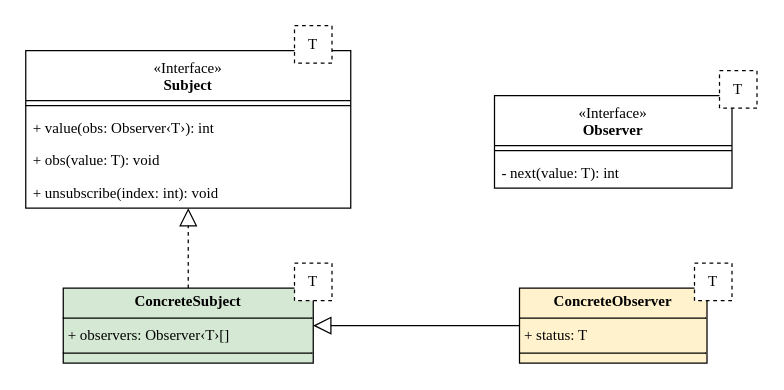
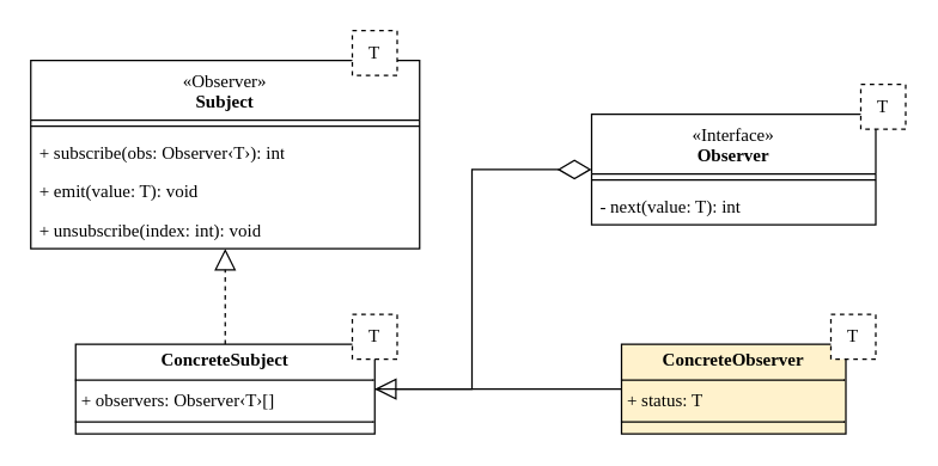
  <mxCell id="0" />
  <mxCell id="1" parent="0" />
- <mxCell id="2" value="&lt;span style=&quot;font-weight: normal;&quot;&gt;«Interface»&lt;/span&gt;&lt;br&gt;Subject&lt;div&gt;&lt;/div&gt;" style="swimlane;fontStyle=1;align=center;verticalAlign=top;childLayout=stackLayout;horizontal=1;startSize=40;horizontalStack=0;resizeParent=1;resizeParentMax=0;resizeLast=0;collapsible=1;marginBottom=0;whiteSpace=wrap;html=1;fontFamily=Fira Mono;" vertex="1" parent="1"><mxGeometry x="20" y="40" width="260" height="126" as="geometry"><mxRectangle x="350" y="250" width="100" height="40" as="alternateBounds" /></mxGeometry></mxCell>
+ <mxCell id="2" value="&lt;span style=&quot;font-weight: normal;&quot;&gt;«Observer»&lt;/span&gt;&lt;br&gt;Subject&lt;div&gt;&lt;/div&gt;" style="swimlane;fontStyle=1;align=center;verticalAlign=top;childLayout=stackLayout;horizontal=1;startSize=40;horizontalStack=0;resizeParent=1;resizeParentMax=0;resizeLast=0;collapsible=1;marginBottom=0;whiteSpace=wrap;html=1;fontFamily=Fira Mono;" vertex="1" parent="1"><mxGeometry x="20" y="40" width="260" height="126" as="geometry"><mxRectangle x="350" y="250" width="100" height="40" as="alternateBounds" /></mxGeometry></mxCell>
  <mxCell id="3" value="" style="line;strokeWidth=1;align=left;verticalAlign=middle;spacingTop=-1;spacingLeft=3;spacingRight=3;rotatable=0;labelPosition=right;points=[];portConstraint=eastwest;fontFamily=Fira Mono;" vertex="1" parent="2"><mxGeometry y="40" width="260" height="8" as="geometry" /></mxCell>
- <mxCell id="4" value="+ value(obs: Observer‹T›): int" style="text;align=left;verticalAlign=top;spacingLeft=4;spacingRight=4;overflow=hidden;rotatable=0;points=[[0,0.5],[1,0.5]];portConstraint=eastwest;whiteSpace=wrap;html=1;fontFamily=Fira Mono;" vertex="1" parent="2"><mxGeometry y="48" width="260" height="26" as="geometry" /></mxCell>
- <mxCell id="5" value="+ obs(value: T): void" style="text;align=left;verticalAlign=top;spacingLeft=4;spacingRight=4;overflow=hidden;rotatable=0;points=[[0,0.5],[1,0.5]];portConstraint=eastwest;whiteSpace=wrap;html=1;fontFamily=Fira Mono;" vertex="1" parent="2"><mxGeometry y="74" width="260" height="26" as="geometry" /></mxCell>
+ <mxCell id="4" value="+ subscribe(obs: Observer‹T›): int" style="text;align=left;verticalAlign=top;spacingLeft=4;spacingRight=4;overflow=hidden;rotatable=0;points=[[0,0.5],[1,0.5]];portConstraint=eastwest;whiteSpace=wrap;html=1;fontFamily=Fira Mono;" vertex="1" parent="2"><mxGeometry y="48" width="260" height="26" as="geometry" /></mxCell>
+ <mxCell id="5" value="+ emit(value: T): void" style="text;align=left;verticalAlign=top;spacingLeft=4;spacingRight=4;overflow=hidden;rotatable=0;points=[[0,0.5],[1,0.5]];portConstraint=eastwest;whiteSpace=wrap;html=1;fontFamily=Fira Mono;" vertex="1" parent="2"><mxGeometry y="74" width="260" height="26" as="geometry" /></mxCell>
  <mxCell id="6" value="+ unsubscribe(index: int): void" style="text;align=left;verticalAlign=top;spacingLeft=4;spacingRight=4;overflow=hidden;rotatable=0;points=[[0,0.5],[1,0.5]];portConstraint=eastwest;whiteSpace=wrap;html=1;fontFamily=Fira Mono;" vertex="1" parent="2"><mxGeometry y="100" width="260" height="26" as="geometry" /></mxCell>
  <mxCell id="7" style="edgeStyle=orthogonalEdgeStyle;rounded=0;orthogonalLoop=1;jettySize=auto;html=1;endArrow=block;endFill=0;endSize=12;fontFamily=Fira Mono;dashed=1;" edge="1" parent="1" source="9" target="2"><mxGeometry relative="1" as="geometry" /></mxCell>
- <mxCell id="9" value="&lt;p style=&quot;margin:0px;margin-top:4px;text-align:center;&quot;&gt;&lt;b&gt;ConcreteSubject&lt;/b&gt;&lt;/p&gt;&lt;hr style=&quot;border-style:solid;&quot; size=&quot;1&quot;&gt;&lt;p style=&quot;margin:0px;margin-left:4px;&quot;&gt;+ observers: Observer‹T›[]&lt;/p&gt;&lt;hr style=&quot;border-style:solid;&quot; size=&quot;1&quot;&gt;&lt;p style=&quot;margin:0px;margin-left:4px;&quot;&gt;&lt;br&gt;&lt;/p&gt;" style="verticalAlign=top;align=left;overflow=fill;html=1;whiteSpace=wrap;fontFamily=Fira Mono;fillColor=#d5e8d4;" vertex="1" parent="1"><mxGeometry x="50" y="230" width="200" height="60" as="geometry" /></mxCell>
+ <mxCell id="8" style="edgeStyle=orthogonalEdgeStyle;rounded=0;orthogonalLoop=1;jettySize=auto;html=1;endArrow=diamondThin;endFill=0;startSize=6;endSize=20;fontFamily=Fira Mono;" edge="1" parent="1" source="9" target="10"><mxGeometry relative="1" as="geometry"><Array as="points"><mxPoint x="315" y="260" /><mxPoint x="315" y="113" /></Array></mxGeometry></mxCell>
+ <mxCell id="9" value="&lt;p style=&quot;margin:0px;margin-top:4px;text-align:center;&quot;&gt;&lt;b&gt;ConcreteSubject&lt;/b&gt;&lt;/p&gt;&lt;hr style=&quot;border-style:solid;&quot; size=&quot;1&quot;&gt;&lt;p style=&quot;margin:0px;margin-left:4px;&quot;&gt;+ observers: Observer‹T›[]&lt;/p&gt;&lt;hr style=&quot;border-style:solid;&quot; size=&quot;1&quot;&gt;&lt;p style=&quot;margin:0px;margin-left:4px;&quot;&gt;&lt;br&gt;&lt;/p&gt;" style="verticalAlign=top;align=left;overflow=fill;html=1;whiteSpace=wrap;fontFamily=Fira Mono;" vertex="1" parent="1"><mxGeometry x="50" y="230" width="200" height="60" as="geometry" /></mxCell>
  <mxCell id="10" value="&lt;span style=&quot;font-weight: normal;&quot;&gt;«Interface»&lt;/span&gt;&lt;br&gt;Observer&lt;div&gt;&lt;/div&gt;" style="swimlane;fontStyle=1;align=center;verticalAlign=top;childLayout=stackLayout;horizontal=1;startSize=40;horizontalStack=0;resizeParent=1;resizeParentMax=0;resizeLast=0;collapsible=1;marginBottom=0;whiteSpace=wrap;html=1;fontFamily=Fira Mono;" vertex="1" parent="1"><mxGeometry x="395" y="76" width="190" height="74" as="geometry"><mxRectangle x="350" y="250" width="100" height="40" as="alternateBounds" /></mxGeometry></mxCell>
  <mxCell id="11" value="" style="line;strokeWidth=1;align=left;verticalAlign=middle;spacingTop=-1;spacingLeft=3;spacingRight=3;rotatable=0;labelPosition=right;points=[];portConstraint=eastwest;fontFamily=Fira Mono;" vertex="1" parent="10"><mxGeometry y="40" width="190" height="8" as="geometry" /></mxCell>
  <mxCell id="12" value="- next(value: T): int" style="text;align=left;verticalAlign=top;spacingLeft=4;spacingRight=4;overflow=hidden;rotatable=0;points=[[0,0.5],[1,0.5]];portConstraint=eastwest;whiteSpace=wrap;html=1;fontFamily=Fira Mono;" vertex="1" parent="10"><mxGeometry y="48" width="190" height="26" as="geometry" /></mxCell>
  <mxCell id="13" style="edgeStyle=orthogonalEdgeStyle;rounded=0;orthogonalLoop=1;jettySize=auto;html=1;endArrow=block;endFill=0;endSize=12;fontFamily=Fira Mono;" edge="1" parent="1" source="14" target="9"><mxGeometry relative="1" as="geometry" /></mxCell>
  <mxCell id="14" value="&lt;p style=&quot;margin:0px;margin-top:4px;text-align:center;&quot;&gt;&lt;b&gt;ConcreteObserver&lt;/b&gt;&lt;/p&gt;&lt;hr style=&quot;border-style:solid;&quot; size=&quot;1&quot;&gt;&lt;p style=&quot;margin:0px;margin-left:4px;&quot;&gt;+ status: T&lt;/p&gt;&lt;hr style=&quot;border-style:solid;&quot; size=&quot;1&quot;&gt;&lt;p style=&quot;margin:0px;margin-left:4px;&quot;&gt;&lt;br&gt;&lt;/p&gt;" style="verticalAlign=top;align=left;overflow=fill;html=1;whiteSpace=wrap;fontFamily=Fira Mono;fillColor=#fff2cc;" vertex="1" parent="1"><mxGeometry x="415" y="230" width="150" height="60" as="geometry" /></mxCell>
  <mxCell id="15" value="T" style="rounded=0;whiteSpace=wrap;html=1;dashed=1;fontFamily=Fira Mono;" vertex="1" parent="1"><mxGeometry x="235" y="20" width="30" height="30" as="geometry" /></mxCell>
  <mxCell id="16" value="T" style="rounded=0;whiteSpace=wrap;html=1;dashed=1;fontFamily=Fira Mono;" vertex="1" parent="1"><mxGeometry x="235" y="210" width="30" height="30" as="geometry" /></mxCell>
  <mxCell id="17" value="T" style="rounded=0;whiteSpace=wrap;html=1;dashed=1;fontFamily=Fira Mono;" vertex="1" parent="1"><mxGeometry x="575" y="56" width="30" height="30" as="geometry" /></mxCell>
  <mxCell id="18" value="T" style="rounded=0;whiteSpace=wrap;html=1;dashed=1;fontFamily=Fira Mono;" vertex="1" parent="1"><mxGeometry x="555" y="210" width="30" height="30" as="geometry" /></mxCell>
